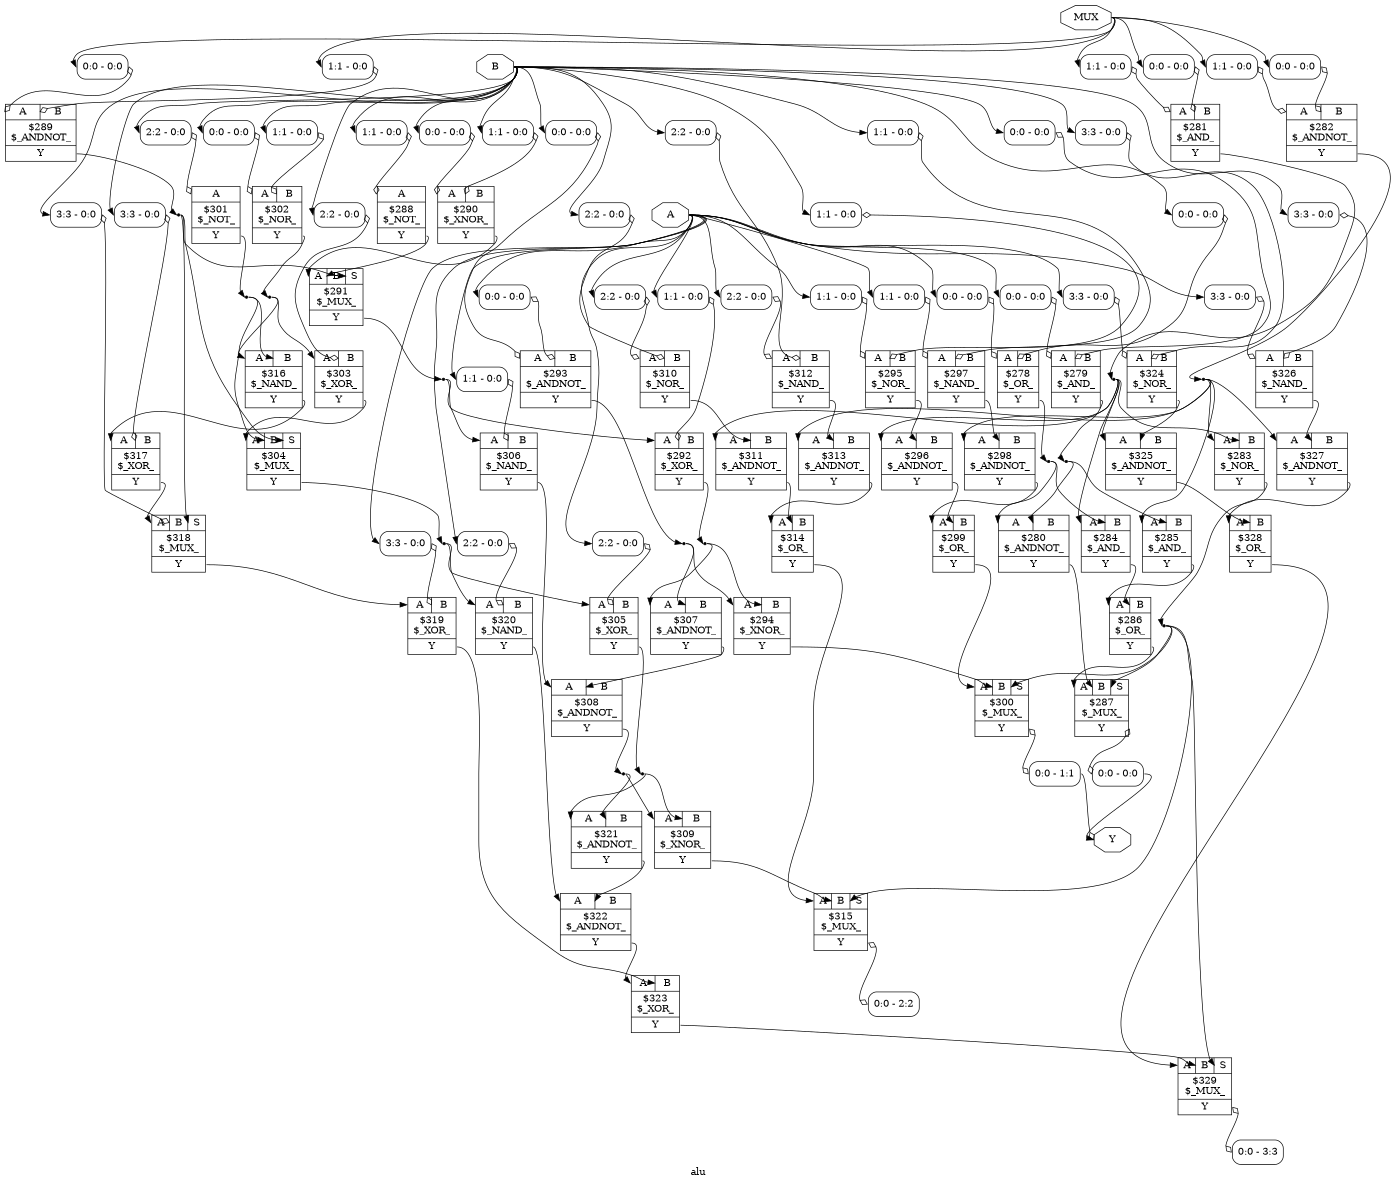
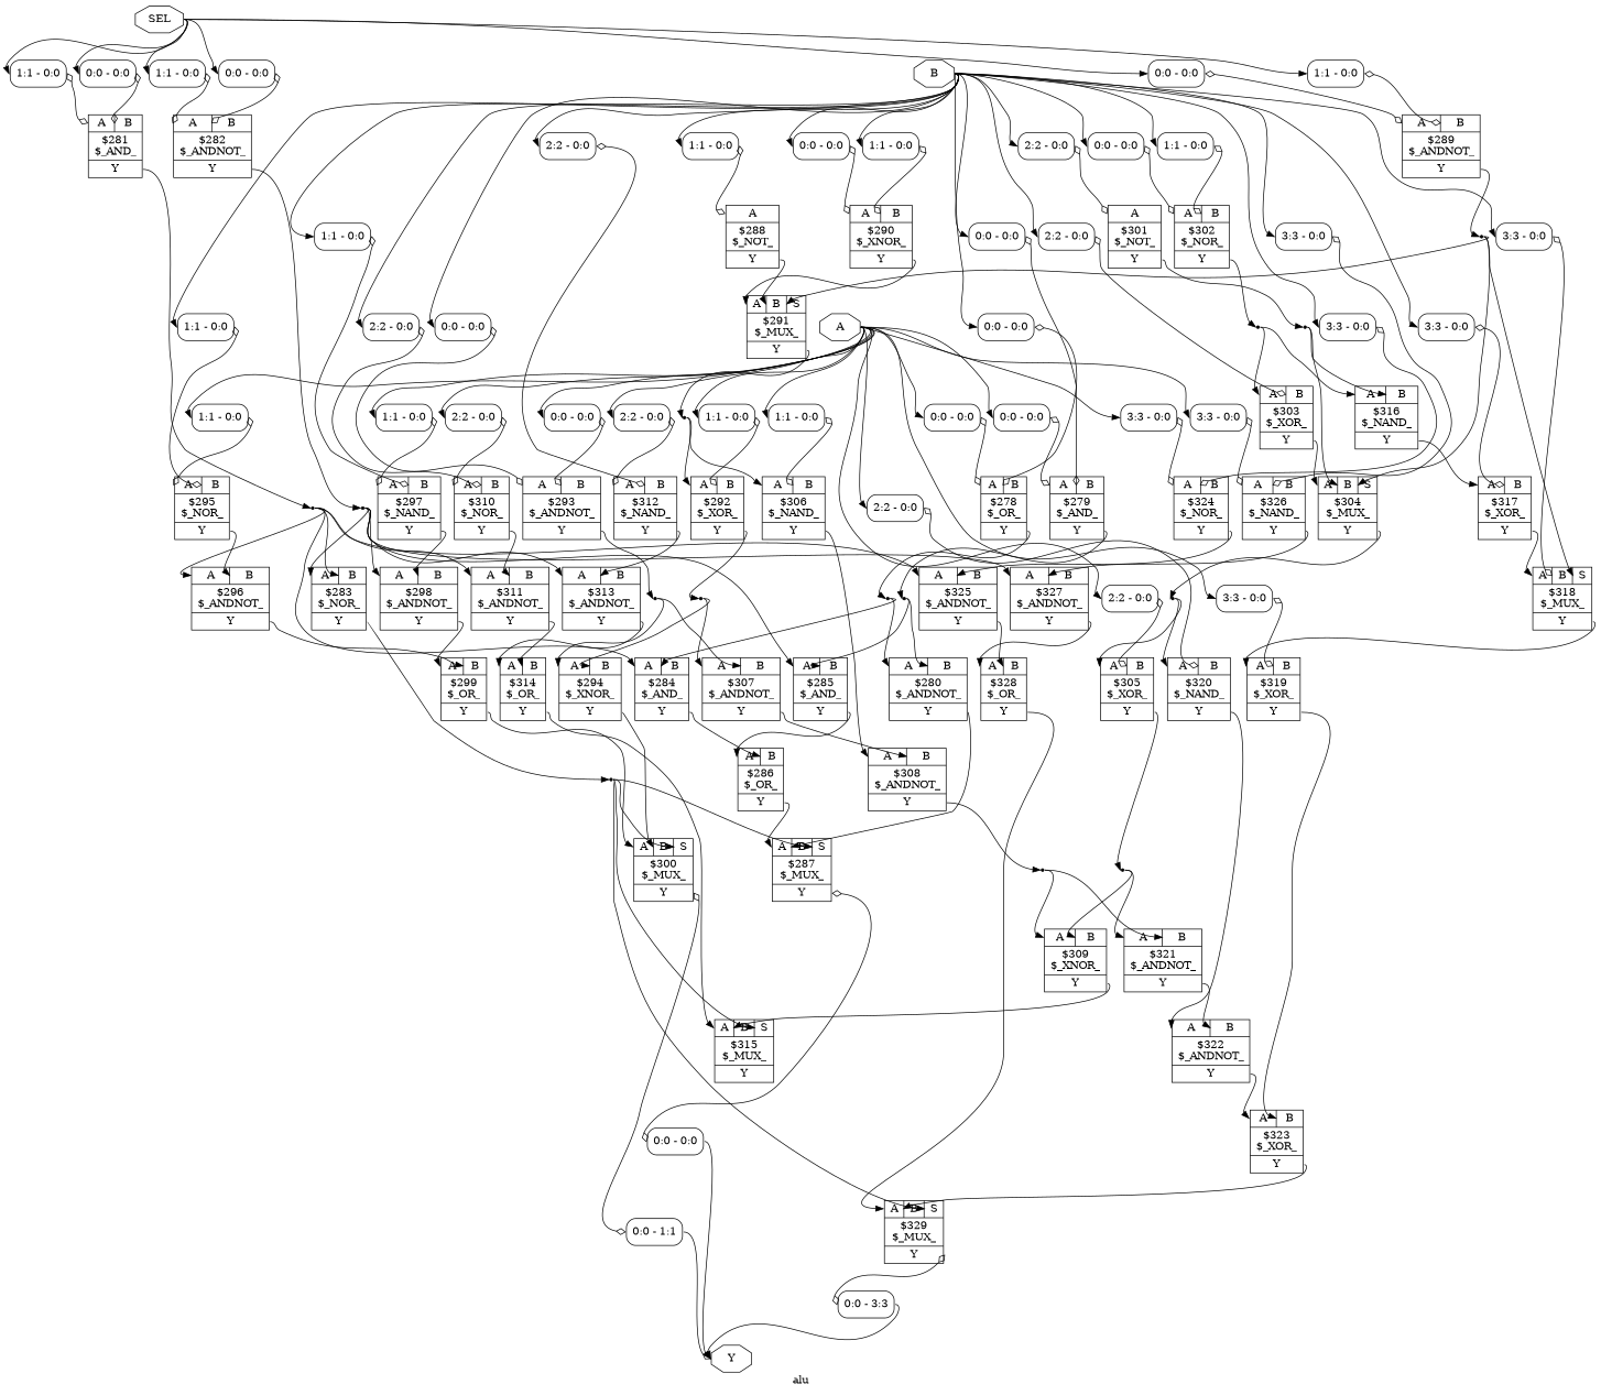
  digraph {
    label=alu
    rankdir=TB
    remincross=true
    node [shape=record]
    edge [color=black fontcolor=black headport="p49:w" tailport=e]
    n49 [color=black fontcolor=black label=A shape=octagon]
    x0 [color=black fontcolor=black label="<s0> 0:0 - 0:0 " style=rounded]
    x2 [color=black fontcolor=black label="<s0> 0:0 - 0:0 " style=rounded]
    x14 [color=black fontcolor=black label="<s0> 1:1 - 0:0 " style=rounded]
    x16 [color=black fontcolor=black label="<s0> 0:0 - 0:0 " style=rounded]
    x17 [color=black fontcolor=black label="<s0> 1:1 - 0:0 " style=rounded]
    x19 [color=black fontcolor=black label="<s0> 1:1 - 0:0 " style=rounded]
    x26 [color=black fontcolor=black label="<s0> 2:2 - 0:0 " style=rounded]
    x27 [color=black fontcolor=black label="<s0> 1:1 - 0:0 " style=rounded]
    x28 [color=black fontcolor=black label="<s0> 2:2 - 0:0 " style=rounded]
    x30 [color=black fontcolor=black label="<s0> 2:2 - 0:0 " style=rounded]
    x35 [color=black fontcolor=black label="<s0> 3:3 - 0:0 " style=rounded]
    x36 [color=black fontcolor=black label="<s0> 2:2 - 0:0 " style=rounded]
    x37 [color=black fontcolor=black label="<s0> 3:3 - 0:0 " style=rounded]
    x39 [color=black fontcolor=black label="<s0> 3:3 - 0:0 " style=rounded]
    c53 [label="{{<p49> A|<p50> B}|$278\n$_OR_|{<p52> Y}}"]
    c54 [label="{{<p49> A|<p50> B}|$279\n$_AND_|{<p52> Y}}"]
    c68 [label="{{<p49> A|<p50> B}|$292\n$_XOR_|{<p52> Y}}"]
    c69 [label="{{<p49> A|<p50> B}|$293\n$_ANDNOT_|{<p52> Y}}"]
    c71 [label="{{<p49> A|<p50> B}|$295\n$_NOR_|{<p52> Y}}"]
    c73 [label="{{<p49> A|<p50> B}|$297\n$_NAND_|{<p52> Y}}"]
    c81 [label="{{<p49> A|<p50> B}|$305\n$_XOR_|{<p52> Y}}"]
    c82 [label="{{<p49> A|<p50> B}|$306\n$_NAND_|{<p52> Y}}"]
    c86 [label="{{<p49> A|<p50> B}|$310\n$_NOR_|{<p52> Y}}"]
    c88 [label="{{<p49> A|<p50> B}|$312\n$_NAND_|{<p52> Y}}"]
    c95 [label="{{<p49> A|<p50> B}|$319\n$_XOR_|{<p52> Y}}"]
    c96 [label="{{<p49> A|<p50> B}|$320\n$_NAND_|{<p52> Y}}"]
    c100 [label="{{<p49> A|<p50> B}|$324\n$_NOR_|{<p52> Y}}"]
    c102 [label="{{<p49> A|<p50> B}|$326\n$_NAND_|{<p52> Y}}"]
    n50 [color=black fontcolor=black label=B shape=octagon]
    x1 [color=black fontcolor=black label="<s0> 0:0 - 0:0 " style=rounded]
    x3 [color=black fontcolor=black label="<s0> 0:0 - 0:0 " style=rounded]
    x9 [color=black fontcolor=black label="<s0> 1:1 - 0:0 " style=rounded]
    x12 [color=black fontcolor=black label="<s0> 0:0 - 0:0 " style=rounded]
    x13 [color=black fontcolor=black label="<s0> 1:1 - 0:0 " style=rounded]
    x15 [color=black fontcolor=black label="<s0> 0:0 - 0:0 " style=rounded]
    x18 [color=black fontcolor=black label="<s0> 1:1 - 0:0 " style=rounded]
    x20 [color=black fontcolor=black label="<s0> 1:1 - 0:0 " style=rounded]
    x22 [color=black fontcolor=black label="<s0> 2:2 - 0:0 " style=rounded]
    x23 [color=black fontcolor=black label="<s0> 0:0 - 0:0 " style=rounded]
    x24 [color=black fontcolor=black label="<s0> 1:1 - 0:0 " style=rounded]
    x25 [color=black fontcolor=black label="<s0> 2:2 - 0:0 " style=rounded]
    x29 [color=black fontcolor=black label="<s0> 2:2 - 0:0 " style=rounded]
    x31 [color=black fontcolor=black label="<s0> 2:2 - 0:0 " style=rounded]
    x33 [color=black fontcolor=black label="<s0> 3:3 - 0:0 " style=rounded]
    x34 [color=black fontcolor=black label="<s0> 3:3 - 0:0 " style=rounded]
    x38 [color=black fontcolor=black label="<s0> 3:3 - 0:0 " style=rounded]
    x40 [color=black fontcolor=black label="<s0> 3:3 - 0:0 " style=rounded]
    c64 [label="{{<p49> A}|$288\n$_NOT_|{<p52> Y}}"]
    c66 [label="{{<p49> A|<p50> B}|$290\n$_XNOR_|{<p52> Y}}"]
    c77 [label="{{<p49> A}|$301\n$_NOT_|{<p52> Y}}"]
    c78 [label="{{<p49> A|<p50> B}|$302\n$_NOR_|{<p52> Y}}"]
    c79 [label="{{<p49> A|<p50> B}|$303\n$_XOR_|{<p52> Y}}"]
    c93 [label="{{<p49> A|<p50> B}|$317\n$_XOR_|{<p52> Y}}"]
    c94 [label="{{<p49> A|<p50> B|<p62> S}|$318\n$_MUX_|{<p52> Y}}"]
-   n51 [color=black fontcolor=black label=MUX shape=octagon]
+   n51 [color=black fontcolor=black label=SEL shape=octagon]
    x4 [color=black fontcolor=black label="<s0> 1:1 - 0:0 " style=rounded]
    x5 [color=black fontcolor=black label="<s0> 0:0 - 0:0 " style=rounded]
    x6 [color=black fontcolor=black label="<s0> 1:1 - 0:0 " style=rounded]
    x7 [color=black fontcolor=black label="<s0> 0:0 - 0:0 " style=rounded]
    x10 [color=black fontcolor=black label="<s0> 0:0 - 0:0 " style=rounded]
    x11 [color=black fontcolor=black label="<s0> 1:1 - 0:0 " style=rounded]
    c56 [label="{{<p49> A|<p50> B}|$281\n$_AND_|{<p52> Y}}"]
    c57 [label="{{<p49> A|<p50> B}|$282\n$_ANDNOT_|{<p52> Y}}"]
    c65 [label="{{<p49> A|<p50> B}|$289\n$_ANDNOT_|{<p52> Y}}"]
    n52 [color=black fontcolor=black label=Y shape=octagon]
    n1 [shape=point]
    c55 [label="{{<p49> A|<p50> B}|$280\n$_ANDNOT_|{<p52> Y}}"]
    c59 [label="{{<p49> A|<p50> B}|$284\n$_AND_|{<p52> Y}}"]
    n2 [shape=point]
    c60 [label="{{<p49> A|<p50> B}|$285\n$_AND_|{<p52> Y}}"]
    c63 [label="{{<p49> A|<p50> B|<p62> S}|$287\n$_MUX_|{<p52> Y}}"]
    x8 [color=black fontcolor=black label="<s0> 0:0 - 0:0 " style=rounded]
    n4 [shape=point]
    c58 [label="{{<p49> A|<p50> B}|$283\n$_NOR_|{<p52> Y}}"]
    c72 [label="{{<p49> A|<p50> B}|$296\n$_ANDNOT_|{<p52> Y}}"]
    c87 [label="{{<p49> A|<p50> B}|$311\n$_ANDNOT_|{<p52> Y}}"]
    c101 [label="{{<p49> A|<p50> B}|$325\n$_ANDNOT_|{<p52> Y}}"]
    n5 [shape=point]
    c74 [label="{{<p49> A|<p50> B}|$298\n$_ANDNOT_|{<p52> Y}}"]
    c89 [label="{{<p49> A|<p50> B}|$313\n$_ANDNOT_|{<p52> Y}}"]
    c103 [label="{{<p49> A|<p50> B}|$327\n$_ANDNOT_|{<p52> Y}}"]
    n6 [shape=point]
    c76 [label="{{<p49> A|<p50> B|<p62> S}|$300\n$_MUX_|{<p52> Y}}"]
    c91 [label="{{<p49> A|<p50> B|<p62> S}|$315\n$_MUX_|{<p52> Y}}"]
    c105 [label="{{<p49> A|<p50> B|<p62> S}|$329\n$_MUX_|{<p52> Y}}"]
    c61 [label="{{<p49> A|<p50> B}|$286\n$_OR_|{<p52> Y}}"]
    c67 [label="{{<p49> A|<p50> B|<p62> S}|$291\n$_MUX_|{<p52> Y}}"]
    n13 [shape=point]
    n11 [shape=point]
    c80 [label="{{<p49> A|<p50> B|<p62> S}|$304\n$_MUX_|{<p52> Y}}"]
    n14 [shape=point]
    c70 [label="{{<p49> A|<p50> B}|$294\n$_XNOR_|{<p52> Y}}"]
    c83 [label="{{<p49> A|<p50> B}|$307\n$_ANDNOT_|{<p52> Y}}"]
    n15 [shape=point]
    x21 [color=black fontcolor=black label="<s0> 0:0 - 1:1 " style=rounded]
    c75 [label="{{<p49> A|<p50> B}|$299\n$_OR_|{<p52> Y}}"]
    n22 [shape=point]
    c92 [label="{{<p49> A|<p50> B}|$316\n$_NAND_|{<p52> Y}}"]
    n23 [shape=point]
    n25 [shape=point]
    n26 [shape=point]
    c85 [label="{{<p49> A|<p50> B}|$309\n$_XNOR_|{<p52> Y}}"]
    c97 [label="{{<p49> A|<p50> B}|$321\n$_ANDNOT_|{<p52> Y}}"]
    c84 [label="{{<p49> A|<p50> B}|$308\n$_ANDNOT_|{<p52> Y}}"]
    n29 [shape=point]
-   x32 [color=black fontcolor=black label="<s0> 0:0 - 2:2 " style=rounded]
    c90 [label="{{<p49> A|<p50> B}|$314\n$_OR_|{<p52> Y}}"]
    c99 [label="{{<p49> A|<p50> B}|$323\n$_XOR_|{<p52> Y}}"]
    c98 [label="{{<p49> A|<p50> B}|$322\n$_ANDNOT_|{<p52> Y}}"]
    x41 [color=black fontcolor=black label="<s0> 0:0 - 3:3 " style=rounded]
    c104 [label="{{<p49> A|<p50> B}|$328\n$_OR_|{<p52> Y}}"]
    n49 -> x0 [headport="s0:w"]
    n49 -> x2 [headport="s0:w"]
    n49 -> x14 [headport="s0:w"]
    n49 -> x16 [headport="s0:w"]
    n49 -> x17 [headport="s0:w"]
    n49 -> x19 [headport="s0:w"]
    n49 -> x26 [headport="s0:w"]
    n49 -> x27 [headport="s0:w"]
    n49 -> x28 [headport="s0:w"]
    n49 -> x30 [headport="s0:w"]
    n49 -> x35 [headport="s0:w"]
    n49 -> x36 [headport="s0:w"]
    n49 -> x37 [headport="s0:w"]
    n49 -> x39 [headport="s0:w"]
    x0 -> c53 [arrowhead=odiamond arrowtail=odiamond dir=both]
    x2 -> c54 [arrowhead=odiamond arrowtail=odiamond dir=both]
    x14 -> c68 [arrowhead=odiamond arrowtail=odiamond dir=both headport="p50:w"]
    x16 -> c69 [arrowhead=odiamond arrowtail=odiamond dir=both headport="p50:w"]
    x17 -> c71 [arrowhead=odiamond arrowtail=odiamond dir=both]
    x19 -> c73 [arrowhead=odiamond arrowtail=odiamond dir=both]
    x26 -> c81 [arrowhead=odiamond arrowtail=odiamond dir=both headport="p50:w"]
    x27 -> c82 [arrowhead=odiamond arrowtail=odiamond dir=both headport="p50:w"]
    x28 -> c86 [arrowhead=odiamond arrowtail=odiamond dir=both]
    x30 -> c88 [arrowhead=odiamond arrowtail=odiamond dir=both]
    x35 -> c95 [arrowhead=odiamond arrowtail=odiamond dir=both headport="p50:w"]
    x36 -> c96 [arrowhead=odiamond arrowtail=odiamond dir=both headport="p50:w"]
    x37 -> c100 [arrowhead=odiamond arrowtail=odiamond dir=both]
    x39 -> c102 [arrowhead=odiamond arrowtail=odiamond dir=both]
    c53 -> n1 [headport=w tailport="p52:e"]
    c54 -> n2 [headport=w tailport="p52:e"]
    c68 -> n14 [headport=w tailport="p52:e"]
    c69 -> n15 [headport=w tailport="p52:e"]
    c71 -> c72 [headport="p50:w" tailport="p52:e"]
    c73 -> c74 [headport="p50:w" tailport="p52:e"]
    c81 -> n26 [headport=w tailport="p52:e"]
    c82 -> c84 [tailport="p52:e"]
    c86 -> c87 [headport="p50:w" tailport="p52:e"]
    c88 -> c89 [headport="p50:w" tailport="p52:e"]
    c95 -> c99 [headport="p50:w" tailport="p52:e"]
    c96 -> c98 [tailport="p52:e"]
    c100 -> c101 [headport="p50:w" tailport="p52:e"]
    c102 -> c103 [headport="p50:w" tailport="p52:e"]
    n50 -> x1 [headport="s0:w"]
    n50 -> x3 [headport="s0:w"]
    n50 -> x9 [headport="s0:w"]
    n50 -> x12 [headport="s0:w"]
    n50 -> x13 [headport="s0:w"]
    n50 -> x15 [headport="s0:w"]
    n50 -> x18 [headport="s0:w"]
    n50 -> x20 [headport="s0:w"]
    n50 -> x22 [headport="s0:w"]
    n50 -> x23 [headport="s0:w"]
    n50 -> x24 [headport="s0:w"]
    n50 -> x25 [headport="s0:w"]
    n50 -> x29 [headport="s0:w"]
    n50 -> x31 [headport="s0:w"]
    n50 -> x33 [headport="s0:w"]
    n50 -> x34 [headport="s0:w"]
    n50 -> x38 [headport="s0:w"]
    n50 -> x40 [headport="s0:w"]
    x1 -> c53 [arrowhead=odiamond arrowtail=odiamond dir=both headport="p50:w"]
    x3 -> c54 [arrowhead=odiamond arrowtail=odiamond dir=both headport="p50:w"]
    x9 -> c64 [arrowhead=odiamond arrowtail=odiamond dir=both]
    x12 -> c66 [arrowhead=odiamond arrowtail=odiamond dir=both]
    x13 -> c66 [arrowhead=odiamond arrowtail=odiamond dir=both headport="p50:w"]
    x15 -> c69 [arrowhead=odiamond arrowtail=odiamond dir=both]
    x18 -> c71 [arrowhead=odiamond arrowtail=odiamond dir=both headport="p50:w"]
    x20 -> c73 [arrowhead=odiamond arrowtail=odiamond dir=both headport="p50:w"]
    x22 -> c77 [arrowhead=odiamond arrowtail=odiamond dir=both]
    x23 -> c78 [arrowhead=odiamond arrowtail=odiamond dir=both]
    x24 -> c78 [arrowhead=odiamond arrowtail=odiamond dir=both headport="p50:w"]
    x25 -> c79 [arrowhead=odiamond arrowtail=odiamond dir=both headport="p50:w"]
    x29 -> c86 [arrowhead=odiamond arrowtail=odiamond dir=both headport="p50:w"]
    x31 -> c88 [arrowhead=odiamond arrowtail=odiamond dir=both headport="p50:w"]
    x33 -> c93 [arrowhead=odiamond arrowtail=odiamond dir=both headport="p50:w"]
    x34 -> c94 [arrowhead=odiamond arrowtail=odiamond dir=both headport="p50:w"]
    x38 -> c100 [arrowhead=odiamond arrowtail=odiamond dir=both headport="p50:w"]
    x40 -> c102 [arrowhead=odiamond arrowtail=odiamond dir=both headport="p50:w"]
    c64 -> c67 [headport="p50:w" tailport="p52:e"]
    c66 -> c67 [tailport="p52:e"]
    c77 -> n22 [headport=w tailport="p52:e"]
    c78 -> n23 [headport=w tailport="p52:e"]
    c79 -> c80 [tailport="p52:e"]
    c93 -> c94 [tailport="p52:e"]
    c94 -> c95 [tailport="p52:e"]
    n51 -> x4 [headport="s0:w"]
    n51 -> x5 [headport="s0:w"]
    n51 -> x6 [headport="s0:w"]
    n51 -> x7 [headport="s0:w"]
    n51 -> x10 [headport="s0:w"]
    n51 -> x11 [headport="s0:w"]
    x4 -> c56 [arrowhead=odiamond arrowtail=odiamond dir=both]
    x5 -> c56 [arrowhead=odiamond arrowtail=odiamond dir=both headport="p50:w"]
    x6 -> c57 [arrowhead=odiamond arrowtail=odiamond dir=both]
    x7 -> c57 [arrowhead=odiamond arrowtail=odiamond dir=both headport="p50:w"]
    x10 -> c65 [arrowhead=odiamond arrowtail=odiamond dir=both]
    x11 -> c65 [arrowhead=odiamond arrowtail=odiamond dir=both headport="p50:w"]
    c56 -> n4 [headport=w tailport="p52:e"]
    c57 -> n5 [headport=w tailport="p52:e"]
    c65 -> n11 [headport=w tailport="p52:e"]
    n1 -> c55
    n1 -> c59 [headport="p50:w"]
    c55 -> c63 [headport="p50:w" tailport="p52:e"]
    c59 -> c61 [headport="p50:w" tailport="p52:e"]
    n2 -> c55 [headport="p50:w"]
    n2 -> c60 [headport="p50:w"]
    c60 -> c61 [tailport="p52:e"]
    c63 -> x8 [arrowhead=odiamond arrowtail=odiamond dir=both headport=w tailport="p52:e"]
    x8 -> n52 [headport=w tailport="s0:e"]
    n4 -> c59
    n4 -> c58 [headport="p50:w"]
    n4 -> c72
    n4 -> c87
    n4 -> c101
    c58 -> n6 [headport=w tailport="p52:e"]
    c72 -> c75 [headport="p50:w" tailport="p52:e"]
    c87 -> c90 [headport="p50:w" tailport="p52:e"]
    c101 -> c104 [headport="p50:w" tailport="p52:e"]
    n5 -> c60
    n5 -> c58
    n5 -> c74
    n5 -> c89
    n5 -> c103
    c74 -> c75 [tailport="p52:e"]
    c89 -> c90 [tailport="p52:e"]
    c103 -> c104 [tailport="p52:e"]
    n6 -> c63 [headport="p62:w"]
    n6 -> c76 [headport="p62:w"]
    n6 -> c91 [headport="p62:w"]
    n6 -> c105 [headport="p62:w"]
    c76 -> x21 [arrowhead=odiamond arrowtail=odiamond dir=both headport=w tailport="p52:e"]
-   c91 -> x32 [arrowhead=odiamond arrowtail=odiamond dir=both headport=w tailport="p52:e"]
    c105 -> x41 [arrowhead=odiamond arrowtail=odiamond dir=both headport=w tailport="p52:e"]
    c61 -> c63 [tailport="p52:e"]
    c67 -> n13 [headport=w tailport="p52:e"]
    n13 -> c68
    n13 -> c82
    n11 -> c94 [headport="p62:w"]
    n11 -> c67 [headport="p62:w"]
    n11 -> c80 [headport="p62:w"]
    c80 -> n25 [headport=w tailport="p52:e"]
    n14 -> c70 [headport="p50:w"]
    n14 -> c83
    c70 -> c76 [headport="p50:w" tailport="p52:e"]
    c83 -> c84 [headport="p50:w" tailport="p52:e"]
    n15 -> c70
    n15 -> c83 [headport="p50:w"]
    x21 -> n52 [arrowhead=odiamond headport=w tailport="s0:e"]
    c75 -> c76 [tailport="p52:e"]
    n22 -> c80 [headport="p50:w"]
    n22 -> c92 [headport="p50:w"]
    c92 -> c93 [tailport="p52:e"]
    n23 -> c79
    n23 -> c92
    n25 -> c81
    n25 -> c96
    n26 -> c85 [headport="p50:w"]
    n26 -> c97
    c85 -> c91 [headport="p50:w" tailport="p52:e"]
    c97 -> c98 [headport="p50:w" tailport="p52:e"]
    c84 -> n29 [headport=w tailport="p52:e"]
    n29 -> c85
    n29 -> c97 [headport="p50:w"]
    c90 -> c91 [tailport="p52:e"]
    c99 -> c105 [headport="p50:w" tailport="p52:e"]
    c98 -> c99 [tailport="p52:e"]
+   x41 -> n52 [headport=w tailport="s0:e"]
    c104 -> c105 [tailport="p52:e"]
  }
